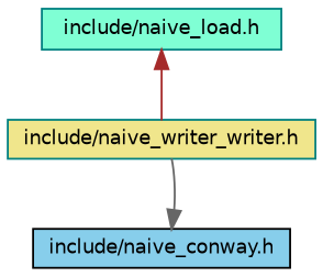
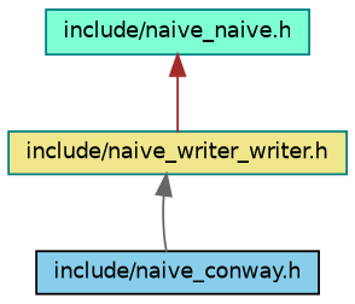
  digraph {
    fontname="DejaVu Sans"
    node [color=teal fontname="DejaVu Sans" fontsize=10 shape=record style=filled]
    edge [dir=back fontname="DejaVu Sans" fontsize=10 labelfontname=Helvetica labelfontsize=10 style=solid]
-   n1 [fillcolor=aquamarine fontcolor=black height=0.2 label="include/naive_load.h" width=0.4]
+   n1 [fillcolor=aquamarine fontcolor=black height=0.2 label="include/naive_naive.h" width=0.4]
    n2 [fillcolor=khaki height=0.2 label="include/naive_writer_writer.h" width=0.4]
    n3 [color=black fillcolor=skyblue height=0.2 label="include/naive_conway.h" width=0.4]
    n1 -> n2 [color=brown]
-   n3 -> n2 [color=gray40]
+   n2 -> n3 [color=gray40]
  }
